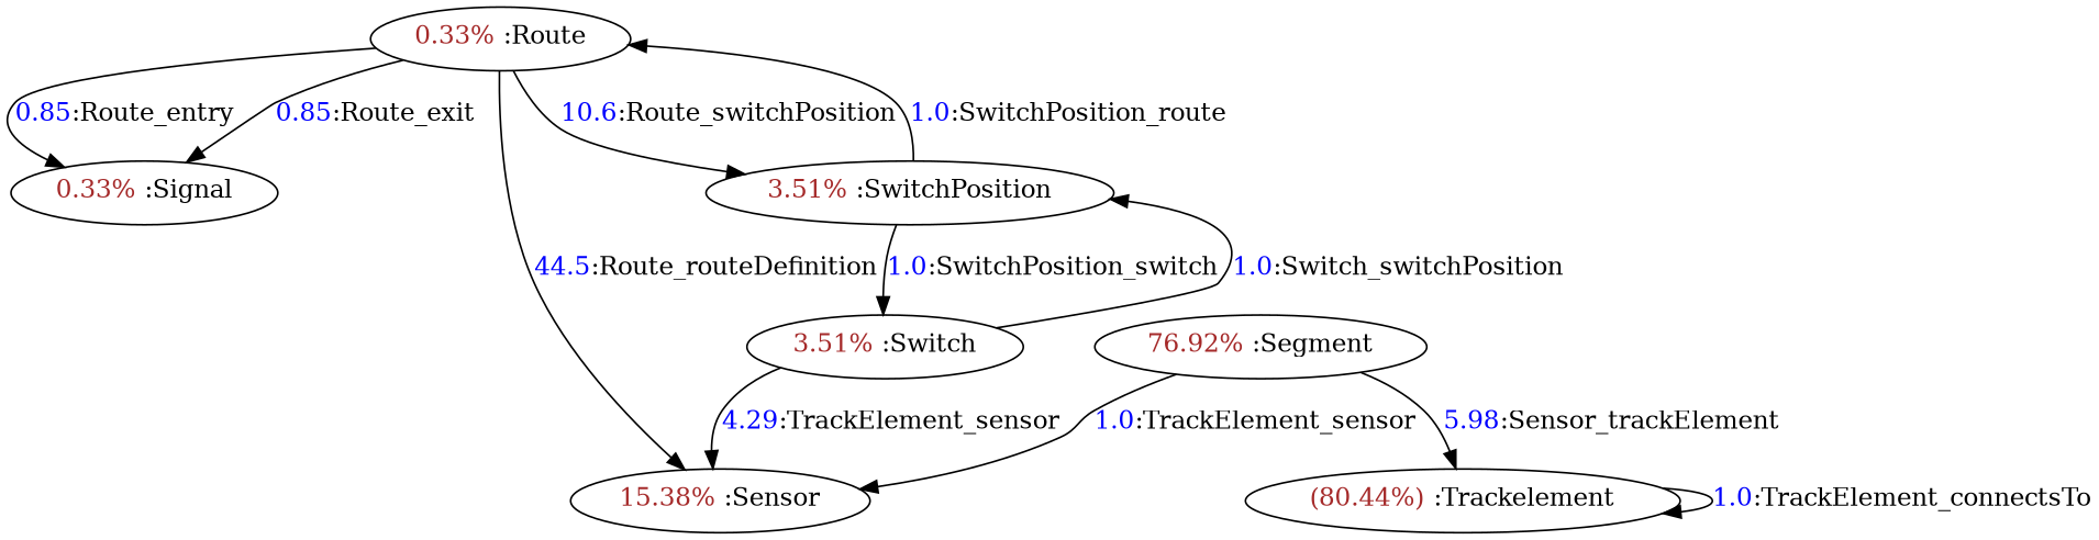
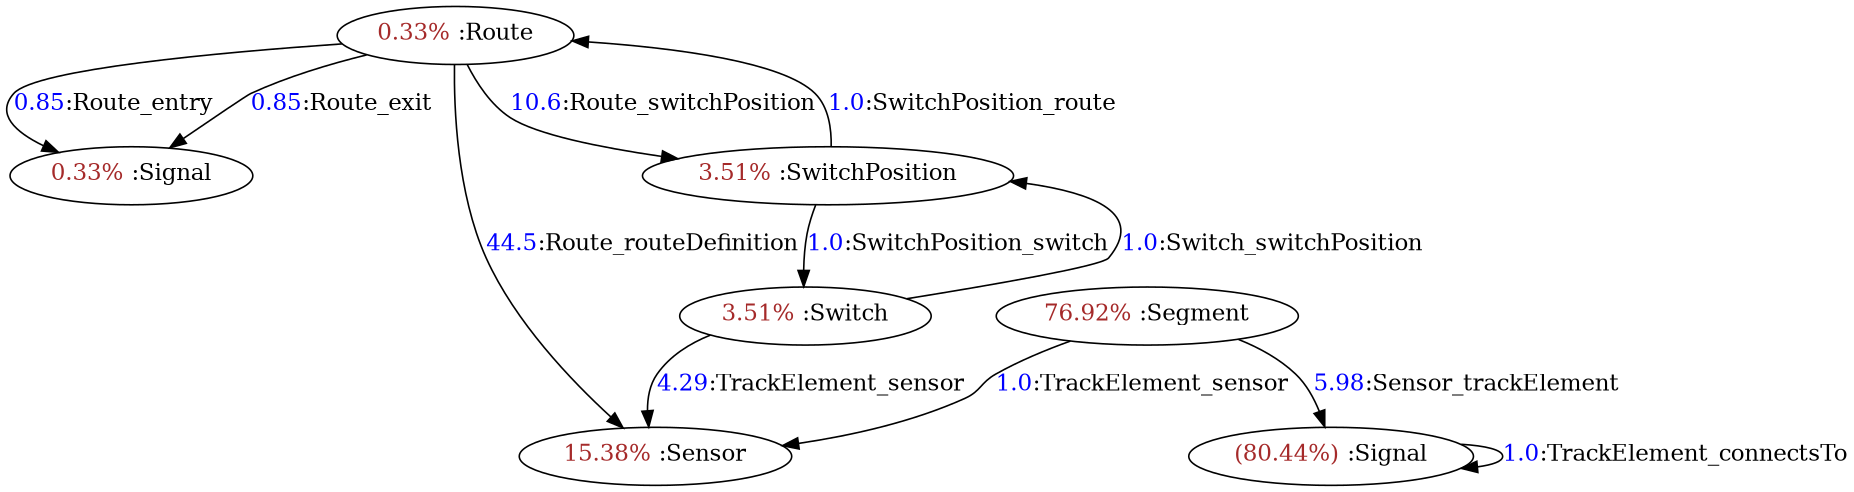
  digraph {
    n1 [label=<<FONT color="brown">0.33% </FONT>:Signal>]
    n2 [label=<<FONT color="brown">0.33% </FONT>:Route>]
    n3 [label=<<FONT color="brown">15.38% </FONT>:Sensor>]
    n4 [label=<<FONT color="brown">3.51% </FONT>:SwitchPosition>]
    n5 [label=<<FONT color="brown">3.51% </FONT>:Switch>]
-   n6 [label=<<FONT color="brown">(80.44%) </FONT>:Trackelement>]
+   n6 [label=<<FONT color="brown">(80.44%) </FONT>:Signal>]
    n7 [label=<<FONT color="brown">76.92% </FONT>:Segment>]
    n2 -> n1 [label=<<FONT color="blue">0.85</FONT>:Route_entry>]
    n2 -> n1 [label=<<FONT color="blue">0.85</FONT>:Route_exit>]
    n2 -> n3 [label=<<FONT color="blue">44.5</FONT>:Route_routeDefinition>]
    n2 -> n4 [label=<<FONT color="blue">10.6</FONT>:Route_switchPosition>]
    n4 -> n2 [label=<<FONT color="blue">1.0</FONT>:SwitchPosition_route>]
    n4 -> n5 [label=<<FONT color="blue">1.0</FONT>:SwitchPosition_switch>]
    n5 -> n3 [label=<<FONT color="blue">4.29</FONT>:TrackElement_sensor>]
    n5 -> n4 [label=<<FONT color="blue">1.0</FONT>:Switch_switchPosition>]
    n6 -> n6 [label=<<FONT color="blue">1.0</FONT>:TrackElement_connectsTo>]
    n7 -> n3 [label=<<FONT color="blue">1.0</FONT>:TrackElement_sensor>]
    n7 -> n6 [label=<<FONT color="blue">5.98</FONT>:Sensor_trackElement>]
  }
